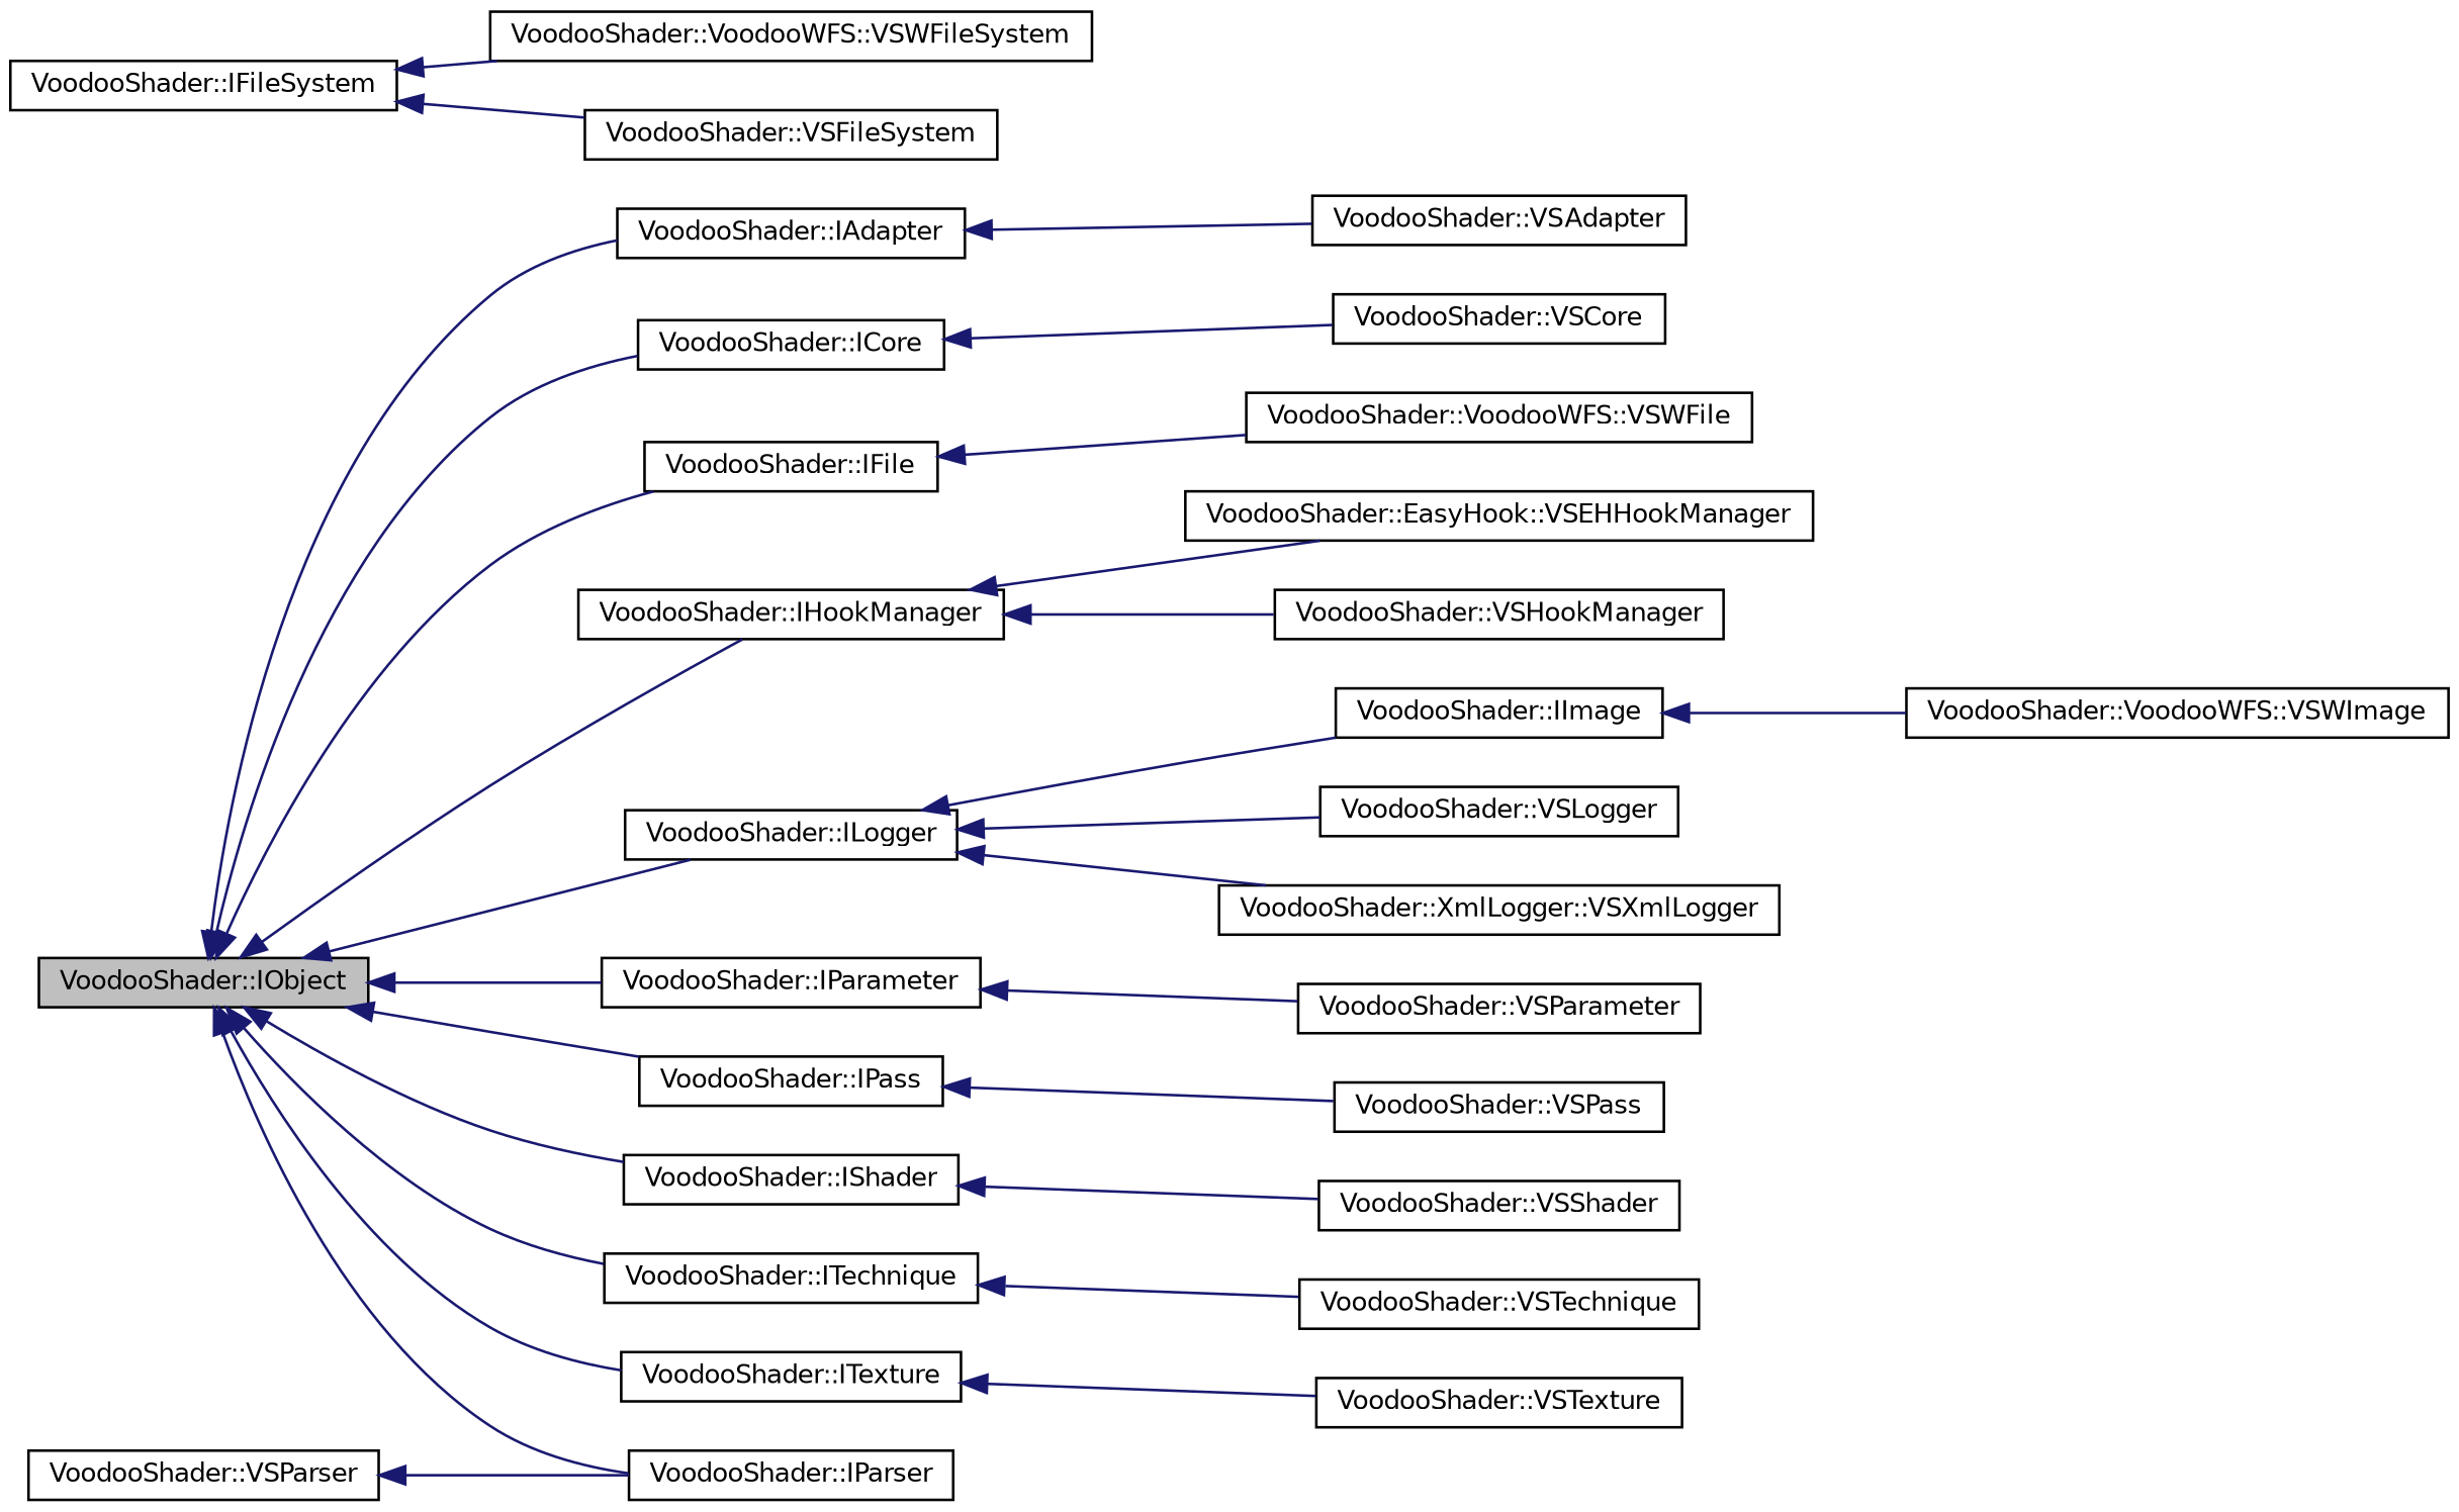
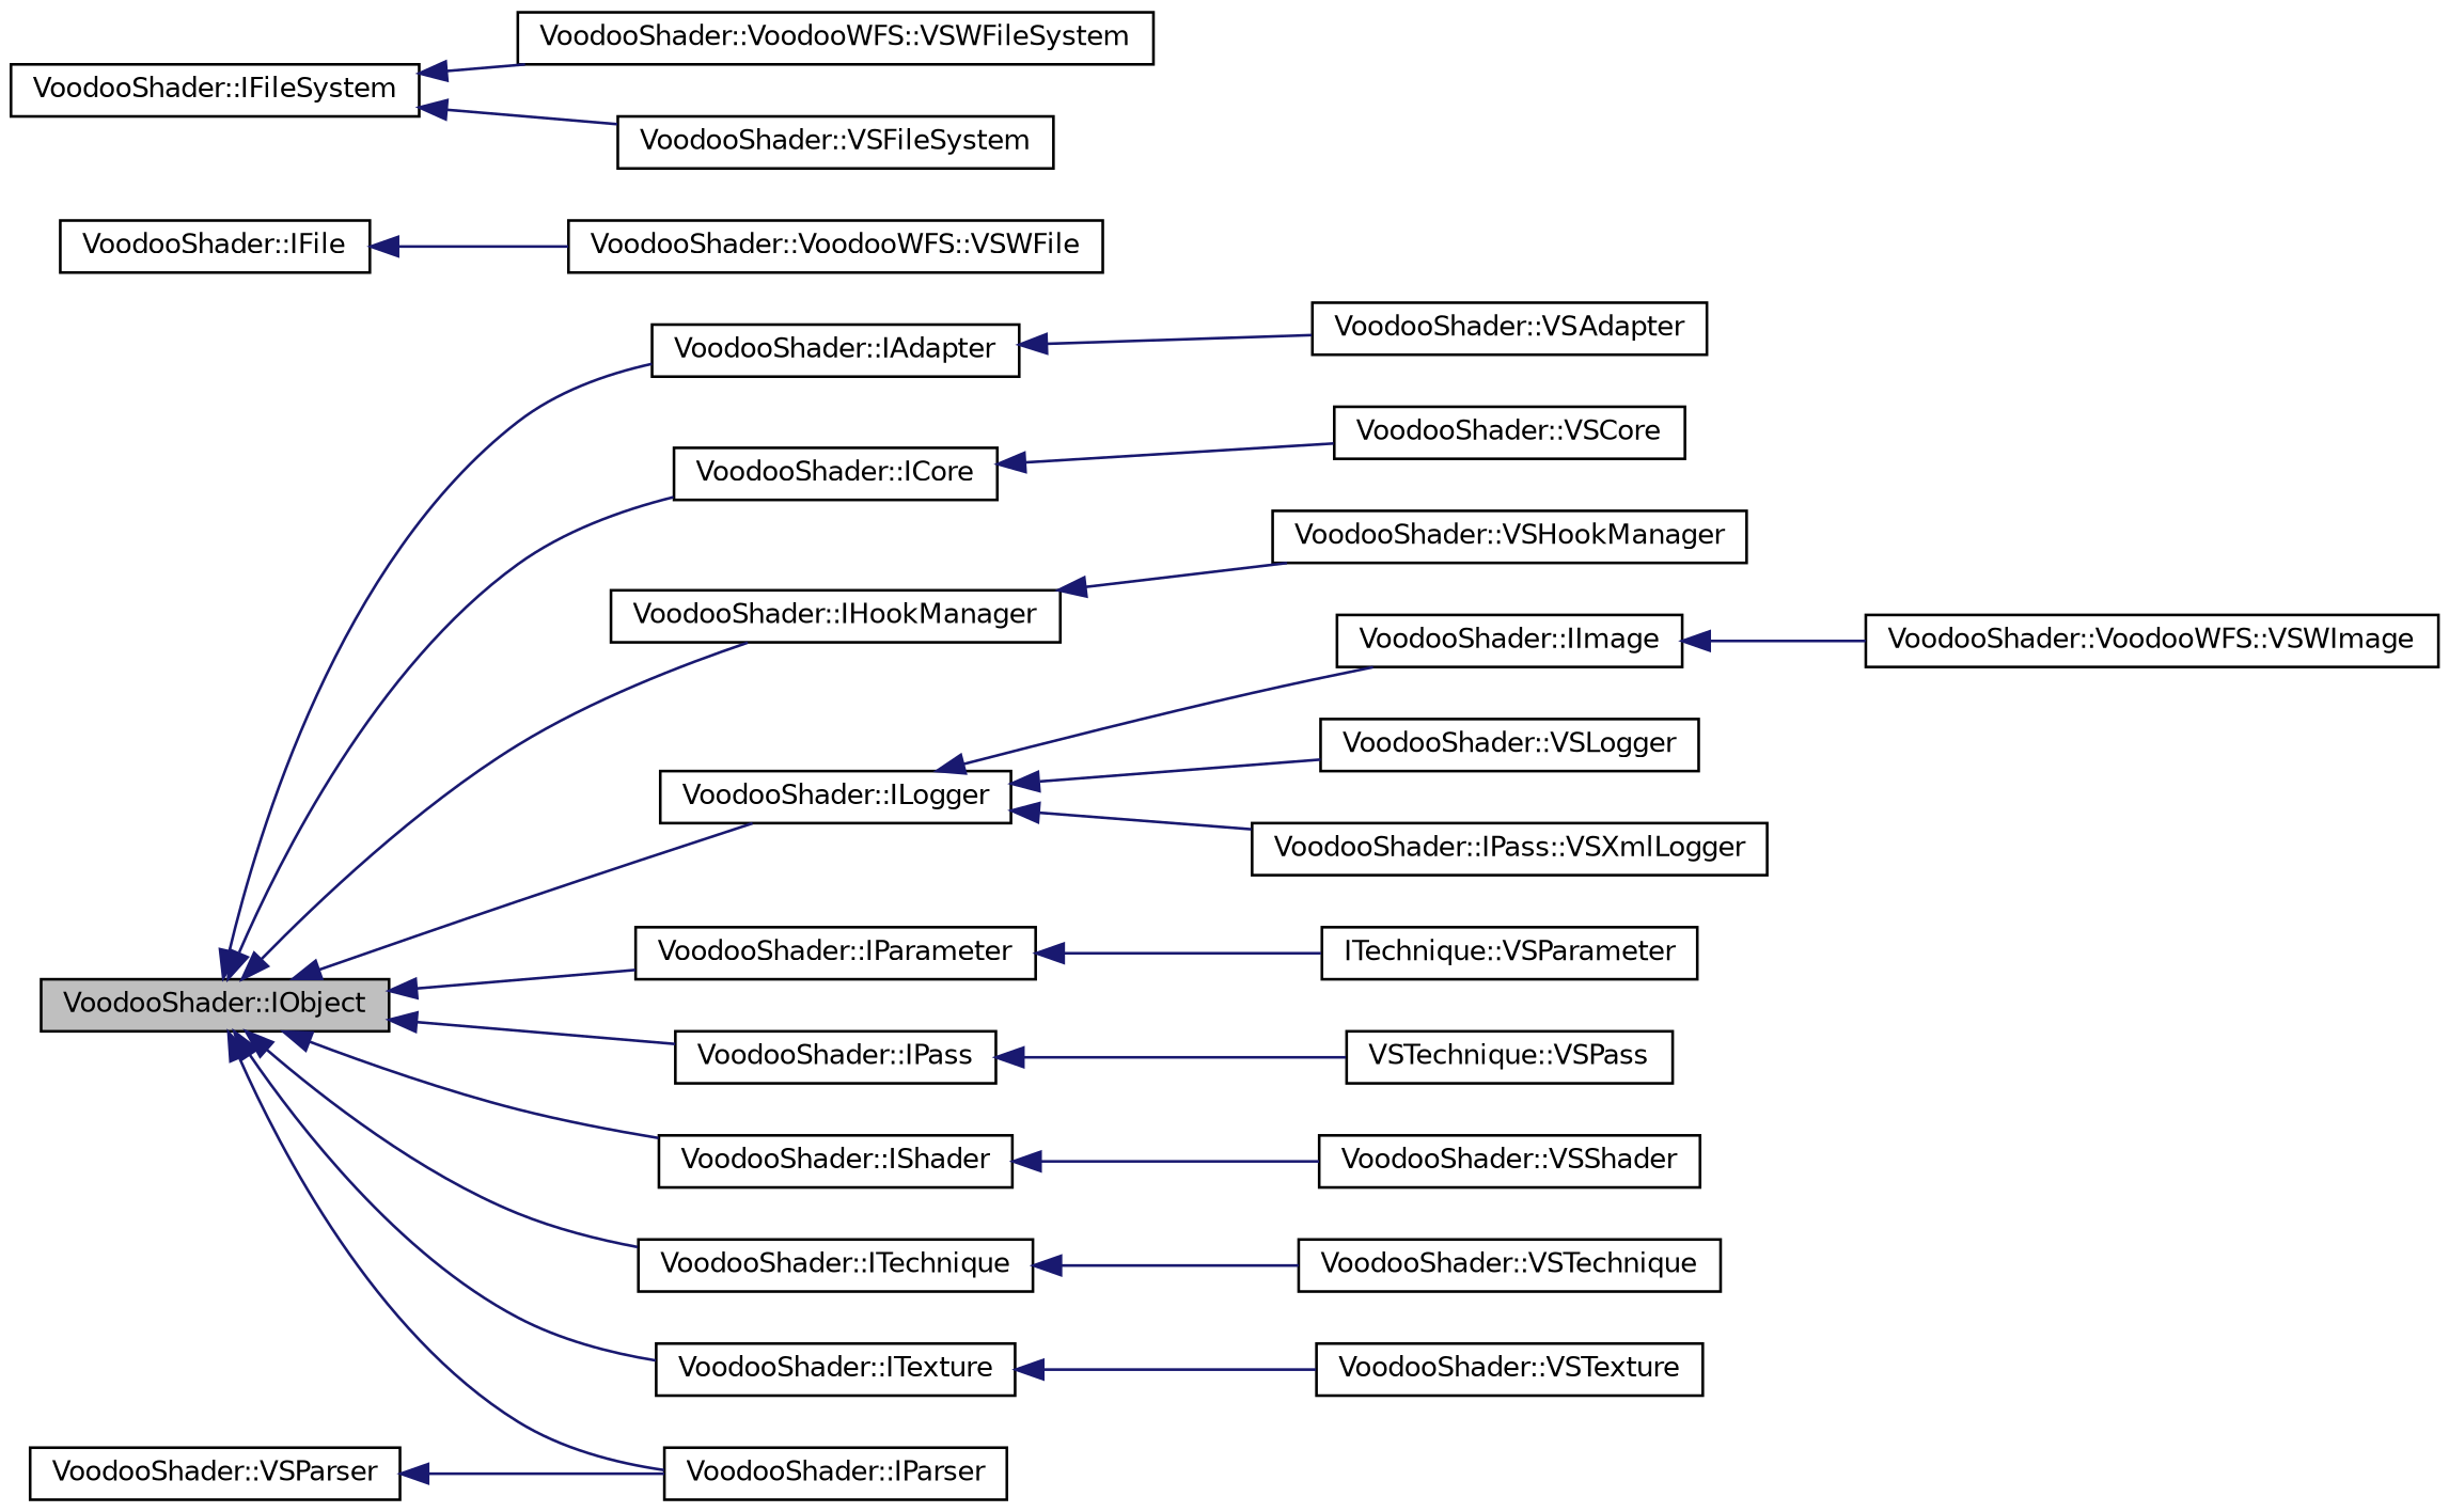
  digraph {
    rankdir=LR
    node [color=black fillcolor=white fontname=Helvetica fontsize=10 shape=record style=filled]
    edge [color=midnightblue dir=back fontname=Helvetica fontsize=10 labelfontname=Helvetica labelfontsize=10 style=solid]
    n1 [fillcolor=grey75 fontcolor=black height=0.2 label="VoodooShader::IObject" width=0.4]
    n2 [height=0.2 label="VoodooShader::IAdapter" width=0.4]
    n3 [height=0.2 label="VoodooShader::ICore" width=0.4]
    n4 [height=0.2 label="VoodooShader::IFile" width=0.4]
    n5 [height=0.2 label="VoodooShader::IHookManager" width=0.4]
    n6 [height=0.2 label="VoodooShader::ILogger" width=0.4]
    n7 [height=0.2 label="VoodooShader::IParameter" width=0.4]
    n8 [height=0.2 label="VoodooShader::IParser" width=0.4]
    n9 [height=0.2 label="VoodooShader::IPass" width=0.4]
    n10 [height=0.2 label="VoodooShader::IShader" width=0.4]
    n11 [height=0.2 label="VoodooShader::ITechnique" width=0.4]
    n12 [height=0.2 label="VoodooShader::ITexture" width=0.4]
    n13 [height=0.2 label="VoodooShader::VSAdapter" width=0.4]
    n14 [height=0.2 label="VoodooShader::VSCore" width=0.4]
    n15 [height=0.2 label="VoodooShader::VoodooWFS::VSWFile" width=0.4]
    n16 [height=0.2 label="VoodooShader::IFileSystem" width=0.4]
    n17 [height=0.2 label="VoodooShader::VoodooWFS::VSWFileSystem" width=0.4]
    n18 [height=0.2 label="VoodooShader::VSFileSystem" width=0.4]
-   n19 [height=0.2 label="VoodooShader::EasyHook::VSEHHookManager" width=0.4]
    n20 [height=0.2 label="VoodooShader::VSHookManager" width=0.4]
    n21 [height=0.2 label="VoodooShader::IImage" width=0.4]
    n22 [height=0.2 label="VoodooShader::VoodooWFS::VSWImage" width=0.4]
    n23 [height=0.2 label="VoodooShader::VSLogger" width=0.4]
-   n24 [height=0.2 label="VoodooShader::XmlLogger::VSXmlLogger" width=0.4]
-   n25 [height=0.2 label="VoodooShader::VSParameter" width=0.4]
-   n26 [height=0.2 label="VoodooShader::VSPass" width=0.4]
+   n24 [height=0.2 label="VoodooShader::IPass::VSXmlLogger" width=0.4]
+   n25 [height=0.2 label="ITechnique::VSParameter" width=0.4]
+   n26 [height=0.2 label="VSTechnique::VSPass" width=0.4]
    n27 [height=0.2 label="VoodooShader::VSShader" width=0.4]
    n28 [height=0.2 label="VoodooShader::VSTechnique" width=0.4]
    n29 [height=0.2 label="VoodooShader::VSTexture" width=0.4]
    n30 [height=0.2 label="VoodooShader::VSParser" width=0.4]
    n1 -> n2
    n1 -> n3
-   n1 -> n4
    n1 -> n5
    n1 -> n6
    n1 -> n7
    n1 -> n8
    n1 -> n9
    n1 -> n10
    n1 -> n11
    n1 -> n12
    n2 -> n13
    n3 -> n14
    n4 -> n15
-   n5 -> n19
    n5 -> n20
    n6 -> n21
    n6 -> n23
    n6 -> n24
    n7 -> n25
    n9 -> n26
    n10 -> n27
    n11 -> n28
    n12 -> n29
    n16 -> n17
    n16 -> n18
    n21 -> n22
    n30 -> n8
  }
